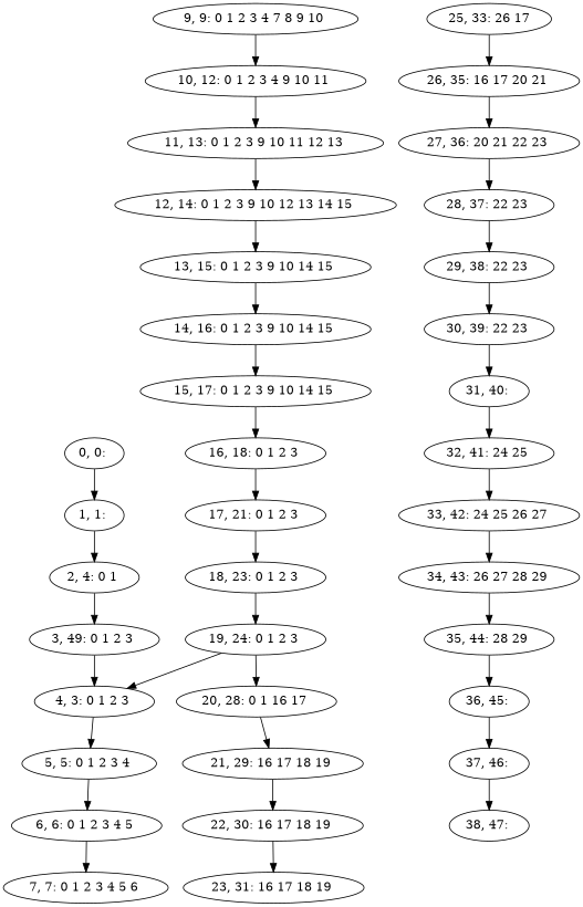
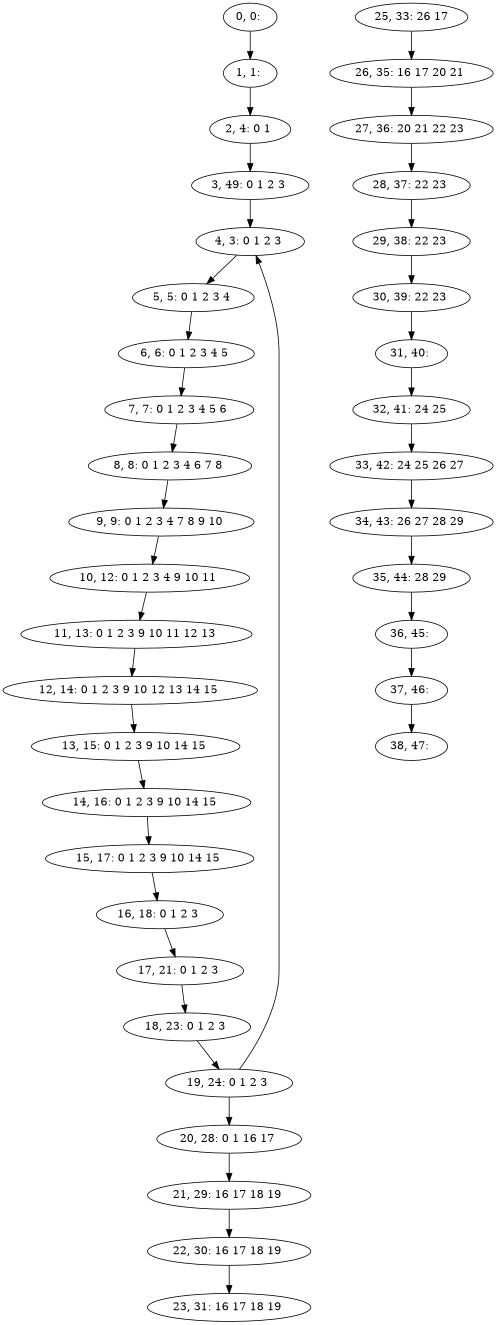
  digraph {
    n1 [label="0, 0: "]
    n2 [label="1, 1: "]
    n3 [label="2, 4: 0 1 "]
    n4 [label="3, 49: 0 1 2 3 "]
    n5 [label="4, 3: 0 1 2 3 "]
    n6 [label="5, 5: 0 1 2 3 4 "]
    n7 [label="6, 6: 0 1 2 3 4 5 "]
    n8 [label="7, 7: 0 1 2 3 4 5 6 "]
+   n9 [label="8, 8: 0 1 2 3 4 6 7 8 "]
    n10 [label="9, 9: 0 1 2 3 4 7 8 9 10 "]
    n11 [label="10, 12: 0 1 2 3 4 9 10 11 "]
    n12 [label="11, 13: 0 1 2 3 9 10 11 12 13 "]
    n13 [label="12, 14: 0 1 2 3 9 10 12 13 14 15 "]
    n14 [label="13, 15: 0 1 2 3 9 10 14 15 "]
    n15 [label="14, 16: 0 1 2 3 9 10 14 15 "]
    n16 [label="15, 17: 0 1 2 3 9 10 14 15 "]
    n17 [label="16, 18: 0 1 2 3 "]
    n18 [label="17, 21: 0 1 2 3 "]
    n19 [label="18, 23: 0 1 2 3 "]
    n20 [label="19, 24: 0 1 2 3 "]
    n21 [label="20, 28: 0 1 16 17 "]
    n22 [label="21, 29: 16 17 18 19 "]
    n23 [label="22, 30: 16 17 18 19 "]
    n24 [label="23, 31: 16 17 18 19 "]
    n25 [label="25, 33: 26 17"]
    n26 [label="26, 35: 16 17 20 21 "]
    n27 [label="27, 36: 20 21 22 23 "]
    n28 [label="28, 37: 22 23 "]
    n29 [label="29, 38: 22 23 "]
    n30 [label="30, 39: 22 23 "]
    n31 [label="31, 40: "]
    n32 [label="32, 41: 24 25 "]
    n33 [label="33, 42: 24 25 26 27 "]
    n34 [label="34, 43: 26 27 28 29 "]
    n35 [label="35, 44: 28 29 "]
    n36 [label="36, 45: "]
    n37 [label="37, 46: "]
    n38 [label="38, 47: "]
    n1 -> n2
    n2 -> n3
    n3 -> n4
    n4 -> n5
    n5 -> n6
    n6 -> n7
    n7 -> n8
+   n8 -> n9
+   n9 -> n10
    n10 -> n11
    n11 -> n12
    n12 -> n13
    n13 -> n14
    n14 -> n15
    n15 -> n16
    n16 -> n17
    n17 -> n18
    n18 -> n19
    n19 -> n20
    n20 -> n5
    n20 -> n21
    n21 -> n22
    n22 -> n23
    n23 -> n24
    n25 -> n26
    n26 -> n27
    n27 -> n28
    n28 -> n29
    n29 -> n30
    n30 -> n31
    n31 -> n32
    n32 -> n33
    n33 -> n34
    n34 -> n35
    n35 -> n36
    n36 -> n37
    n37 -> n38
  }
